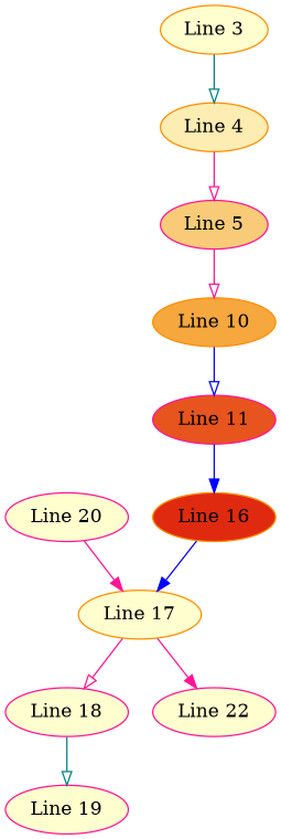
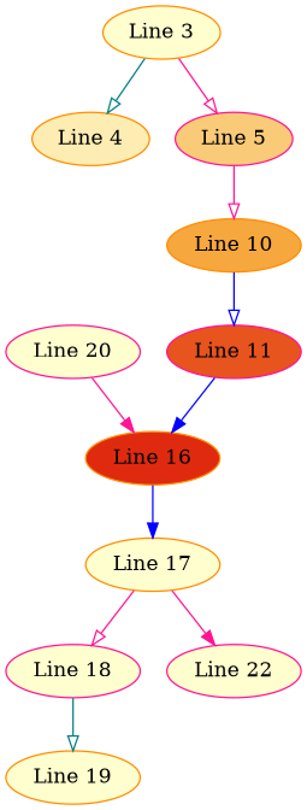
  strict digraph {
    node [color=deeppink fillcolor="#fffecf" shape=ellipse style=filled]
    edge [arrowhead=onormal color=deeppink]
    n1 [color=darkorange fillcolor="#f6a73e" label="Line 10"]
    n2 [fillcolor="#e7541e" label="Line 11"]
    n3 [color=darkorange fillcolor="#e02a0f" label="Line 16"]
    n4 [color=darkorange label="Line 17"]
    n5 [label="Line 18"]
    n6 [label="Line 22"]
-   n7 [label="Line 19"]
+   n7 [color=darkorange label="Line 19"]
    n8 [label="Line 20"]
    n9 [color=darkorange label="Line 3"]
    n10 [color=darkorange fillcolor="#fdedb2" label="Line 4"]
    n11 [fillcolor="#f9cb78" label="Line 5"]
    n1 -> n2 [color=blue]
    n2 -> n3 [arrowhead=normal color=blue]
    n3 -> n4 [arrowhead=normal color=blue]
    n4 -> n5
    n4 -> n6 [arrowhead=normal]
    n5 -> n7 [color=teal]
-   n8 -> n4 [arrowhead=normal]
+   n8 -> n3 [arrowhead=normal]
    n9 -> n10 [color=teal]
-   n10 -> n11
+   n9 -> n11
    n11 -> n1
  }
